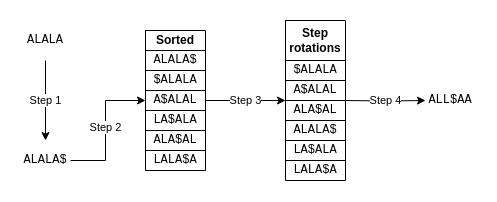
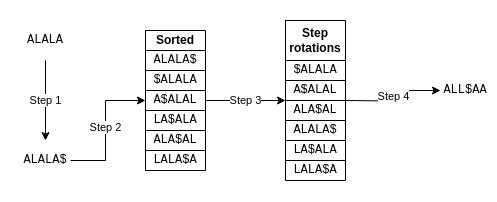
  <mxCell id="0" />
  <mxCell id="1" parent="0" />
  <mxCell id="2" value="Step 1" style="edgeStyle=orthogonalEdgeStyle;rounded=0;orthogonalLoop=1;jettySize=auto;html=1;" edge="1" parent="1" source="3" target="5"><mxGeometry relative="1" as="geometry" /></mxCell>
  <mxCell id="3" value="ALALA" style="text;html=1;strokeColor=none;fillColor=none;align=center;verticalAlign=middle;whiteSpace=wrap;rounded=0;fontFamily=Courier New;" vertex="1" parent="1"><mxGeometry x="25" y="20" width="40" height="40" as="geometry" /></mxCell>
  <mxCell id="4" value="Step 2" style="edgeStyle=orthogonalEdgeStyle;rounded=0;orthogonalLoop=1;jettySize=auto;html=1;entryX=0;entryY=0.5;entryDx=0;entryDy=0;" edge="1" parent="1" source="5" target="13"><mxGeometry relative="1" as="geometry"><Array as="points"><mxPoint x="105" y="160" /><mxPoint x="105" y="100" /></Array></mxGeometry></mxCell>
  <mxCell id="5" value="ALALA$" style="text;html=1;strokeColor=none;fillColor=none;align=center;verticalAlign=middle;whiteSpace=wrap;rounded=0;fontFamily=Courier New;" vertex="1" parent="1"><mxGeometry x="20" y="140" width="50" height="40" as="geometry" /></mxCell>
  <mxCell id="6" value="" style="shape=table;html=1;whiteSpace=wrap;startSize=0;container=1;collapsible=0;childLayout=tableLayout;fillColor=none;" vertex="1" parent="1"><mxGeometry x="145" y="30" width="60" height="140" as="geometry" /></mxCell>
  <mxCell id="7" style="shape=partialRectangle;html=1;whiteSpace=wrap;collapsible=0;dropTarget=0;pointerEvents=0;fillColor=none;top=0;left=0;bottom=0;right=0;points=[[0,0.5],[1,0.5]];portConstraint=eastwest;" vertex="1" parent="6"><mxGeometry width="60" height="20" as="geometry" /></mxCell>
  <mxCell id="8" value="Sorted" style="shape=partialRectangle;html=1;whiteSpace=wrap;connectable=0;fillColor=none;top=0;left=0;bottom=0;right=0;overflow=hidden;fontStyle=1;direction=north;" vertex="1" parent="7"><mxGeometry width="60" height="20" as="geometry" /></mxCell>
  <mxCell id="9" value="" style="shape=partialRectangle;html=1;whiteSpace=wrap;collapsible=0;dropTarget=0;pointerEvents=0;fillColor=none;top=0;left=0;bottom=0;right=0;points=[[0,0.5],[1,0.5]];portConstraint=eastwest;" vertex="1" parent="6"><mxGeometry y="20" width="60" height="20" as="geometry" /></mxCell>
  <mxCell id="10" value="ALALA$" style="shape=partialRectangle;html=1;whiteSpace=wrap;connectable=0;fillColor=none;top=0;left=0;bottom=0;right=0;overflow=hidden;direction=north;fontFamily=Courier New;" vertex="1" parent="9"><mxGeometry width="60" height="20" as="geometry" /></mxCell>
  <mxCell id="11" style="shape=partialRectangle;html=1;whiteSpace=wrap;collapsible=0;dropTarget=0;pointerEvents=0;fillColor=none;top=0;left=0;bottom=0;right=0;points=[[0,0.5],[1,0.5]];portConstraint=eastwest;" vertex="1" parent="6"><mxGeometry y="40" width="60" height="20" as="geometry" /></mxCell>
  <mxCell id="12" value="$ALALA" style="shape=partialRectangle;html=1;whiteSpace=wrap;connectable=0;fillColor=none;top=0;left=0;bottom=0;right=0;overflow=hidden;direction=north;fontFamily=Courier New;" vertex="1" parent="11"><mxGeometry width="60" height="20" as="geometry" /></mxCell>
  <mxCell id="13" value="" style="shape=partialRectangle;html=1;whiteSpace=wrap;collapsible=0;dropTarget=0;pointerEvents=0;fillColor=none;top=0;left=0;bottom=0;right=0;points=[[0,0.5],[1,0.5]];portConstraint=eastwest;" vertex="1" parent="6"><mxGeometry y="60" width="60" height="20" as="geometry" /></mxCell>
  <mxCell id="14" value="A$ALAL" style="shape=partialRectangle;html=1;whiteSpace=wrap;connectable=0;fillColor=none;top=0;left=0;bottom=0;right=0;overflow=hidden;direction=north;fontFamily=Courier New;" vertex="1" parent="13"><mxGeometry width="60" height="20" as="geometry" /></mxCell>
  <mxCell id="15" value="" style="shape=partialRectangle;html=1;whiteSpace=wrap;collapsible=0;dropTarget=0;pointerEvents=0;fillColor=none;top=0;left=0;bottom=0;right=0;points=[[0,0.5],[1,0.5]];portConstraint=eastwest;" vertex="1" parent="6"><mxGeometry y="80" width="60" height="20" as="geometry" /></mxCell>
  <mxCell id="16" value="LA$ALA" style="shape=partialRectangle;html=1;whiteSpace=wrap;connectable=0;fillColor=none;top=0;left=0;bottom=0;right=0;overflow=hidden;direction=north;fontFamily=Courier New;" vertex="1" parent="15"><mxGeometry width="60" height="20" as="geometry" /></mxCell>
  <mxCell id="17" style="shape=partialRectangle;html=1;whiteSpace=wrap;collapsible=0;dropTarget=0;pointerEvents=0;fillColor=none;top=0;left=0;bottom=0;right=0;points=[[0,0.5],[1,0.5]];portConstraint=eastwest;" vertex="1" parent="6"><mxGeometry y="100" width="60" height="20" as="geometry" /></mxCell>
  <mxCell id="18" value="ALA$AL" style="shape=partialRectangle;html=1;whiteSpace=wrap;connectable=0;fillColor=none;top=0;left=0;bottom=0;right=0;overflow=hidden;direction=north;fontFamily=Courier New;" vertex="1" parent="17"><mxGeometry width="60" height="20" as="geometry" /></mxCell>
  <mxCell id="19" style="shape=partialRectangle;html=1;whiteSpace=wrap;collapsible=0;dropTarget=0;pointerEvents=0;fillColor=none;top=0;left=0;bottom=0;right=0;points=[[0,0.5],[1,0.5]];portConstraint=eastwest;" vertex="1" parent="6"><mxGeometry y="120" width="60" height="20" as="geometry" /></mxCell>
  <mxCell id="20" value="LALA$A" style="shape=partialRectangle;html=1;whiteSpace=wrap;connectable=0;fillColor=none;top=0;left=0;bottom=0;right=0;overflow=hidden;direction=north;fontFamily=Courier New;" vertex="1" parent="19"><mxGeometry width="60" height="20" as="geometry" /></mxCell>
  <mxCell id="21" value="" style="shape=table;html=1;whiteSpace=wrap;startSize=0;container=1;collapsible=0;childLayout=tableLayout;fillColor=none;" vertex="1" parent="1"><mxGeometry x="285" y="20" width="60" height="160" as="geometry" /></mxCell>
  <mxCell id="22" style="shape=partialRectangle;html=1;whiteSpace=wrap;collapsible=0;dropTarget=0;pointerEvents=0;fillColor=none;top=0;left=0;bottom=0;right=0;points=[[0,0.5],[1,0.5]];portConstraint=eastwest;" vertex="1" parent="21"><mxGeometry width="60" height="40" as="geometry" /></mxCell>
  <mxCell id="23" value="Step rotations" style="shape=partialRectangle;html=1;whiteSpace=wrap;connectable=0;fillColor=none;top=0;left=0;bottom=0;right=0;overflow=hidden;fontStyle=1;direction=north;" vertex="1" parent="22"><mxGeometry width="60" height="40" as="geometry" /></mxCell>
  <mxCell id="24" value="" style="shape=partialRectangle;html=1;whiteSpace=wrap;collapsible=0;dropTarget=0;pointerEvents=0;fillColor=none;top=0;left=0;bottom=0;right=0;points=[[0,0.5],[1,0.5]];portConstraint=eastwest;" vertex="1" parent="21"><mxGeometry y="40" width="60" height="20" as="geometry" /></mxCell>
  <mxCell id="25" value="$ALALA" style="shape=partialRectangle;html=1;whiteSpace=wrap;connectable=0;fillColor=none;top=0;left=0;bottom=0;right=0;overflow=hidden;direction=north;fontFamily=Courier New;" vertex="1" parent="24"><mxGeometry width="60" height="20" as="geometry" /></mxCell>
  <mxCell id="26" style="shape=partialRectangle;html=1;whiteSpace=wrap;collapsible=0;dropTarget=0;pointerEvents=0;fillColor=none;top=0;left=0;bottom=0;right=0;points=[[0,0.5],[1,0.5]];portConstraint=eastwest;" vertex="1" parent="21"><mxGeometry y="60" width="60" height="20" as="geometry" /></mxCell>
  <mxCell id="27" value="A$ALAL" style="shape=partialRectangle;html=1;whiteSpace=wrap;connectable=0;fillColor=none;top=0;left=0;bottom=0;right=0;overflow=hidden;direction=north;fontFamily=Courier New;" vertex="1" parent="26"><mxGeometry width="60" height="20" as="geometry" /></mxCell>
  <mxCell id="28" value="" style="shape=partialRectangle;html=1;whiteSpace=wrap;collapsible=0;dropTarget=0;pointerEvents=0;fillColor=none;top=0;left=0;bottom=0;right=0;points=[[0,0.5],[1,0.5]];portConstraint=eastwest;" vertex="1" parent="21"><mxGeometry y="80" width="60" height="20" as="geometry" /></mxCell>
  <mxCell id="29" value="ALA$AL" style="shape=partialRectangle;html=1;whiteSpace=wrap;connectable=0;fillColor=none;top=0;left=0;bottom=0;right=0;overflow=hidden;direction=north;fontFamily=Courier New;" vertex="1" parent="28"><mxGeometry width="60" height="20" as="geometry" /></mxCell>
  <mxCell id="30" value="" style="shape=partialRectangle;html=1;whiteSpace=wrap;collapsible=0;dropTarget=0;pointerEvents=0;fillColor=none;top=0;left=0;bottom=0;right=0;points=[[0,0.5],[1,0.5]];portConstraint=eastwest;" vertex="1" parent="21"><mxGeometry y="100" width="60" height="20" as="geometry" /></mxCell>
  <mxCell id="31" value="ALALA$" style="shape=partialRectangle;html=1;whiteSpace=wrap;connectable=0;fillColor=none;top=0;left=0;bottom=0;right=0;overflow=hidden;direction=north;fontFamily=Courier New;" vertex="1" parent="30"><mxGeometry width="60" height="20" as="geometry" /></mxCell>
  <mxCell id="32" style="shape=partialRectangle;html=1;whiteSpace=wrap;collapsible=0;dropTarget=0;pointerEvents=0;fillColor=none;top=0;left=0;bottom=0;right=0;points=[[0,0.5],[1,0.5]];portConstraint=eastwest;" vertex="1" parent="21"><mxGeometry y="120" width="60" height="20" as="geometry" /></mxCell>
  <mxCell id="33" value="LA$ALA" style="shape=partialRectangle;html=1;whiteSpace=wrap;connectable=0;fillColor=none;top=0;left=0;bottom=0;right=0;overflow=hidden;direction=north;fontFamily=Courier New;" vertex="1" parent="32"><mxGeometry width="60" height="20" as="geometry" /></mxCell>
  <mxCell id="34" style="shape=partialRectangle;html=1;whiteSpace=wrap;collapsible=0;dropTarget=0;pointerEvents=0;fillColor=none;top=0;left=0;bottom=0;right=0;points=[[0,0.5],[1,0.5]];portConstraint=eastwest;" vertex="1" parent="21"><mxGeometry y="140" width="60" height="20" as="geometry" /></mxCell>
  <mxCell id="35" value="LALA$A" style="shape=partialRectangle;html=1;whiteSpace=wrap;connectable=0;fillColor=none;top=0;left=0;bottom=0;right=0;overflow=hidden;direction=north;fontFamily=Courier New;" vertex="1" parent="34"><mxGeometry width="60" height="20" as="geometry" /></mxCell>
- <mxCell id="36" value="ALL$AA" style="text;html=1;strokeColor=none;fillColor=none;align=center;verticalAlign=middle;whiteSpace=wrap;rounded=0;fontFamily=Courier New;" vertex="1" parent="1"><mxGeometry x="425" y="80" width="50" height="40" as="geometry" /></mxCell>
+ <mxCell id="36" value="ALL$AA" style="text;html=1;strokeColor=none;fillColor=none;align=center;verticalAlign=middle;whiteSpace=wrap;rounded=0;fontFamily=Courier New;" vertex="1" parent="1"><mxGeometry x="440" y="70" width="50" height="40" as="geometry" /></mxCell>
  <mxCell id="37" value="Step 3" style="edgeStyle=orthogonalEdgeStyle;rounded=0;orthogonalLoop=1;jettySize=auto;html=1;" edge="1" parent="1" source="13"><mxGeometry relative="1" as="geometry"><mxPoint x="285" y="100" as="targetPoint" /></mxGeometry></mxCell>
  <mxCell id="38" value="Step 4" style="edgeStyle=orthogonalEdgeStyle;rounded=0;orthogonalLoop=1;jettySize=auto;html=1;entryX=0;entryY=0.5;entryDx=0;entryDy=0;" edge="1" parent="1" target="36"><mxGeometry relative="1" as="geometry"><mxPoint x="345" y="100" as="sourcePoint" /></mxGeometry></mxCell>
